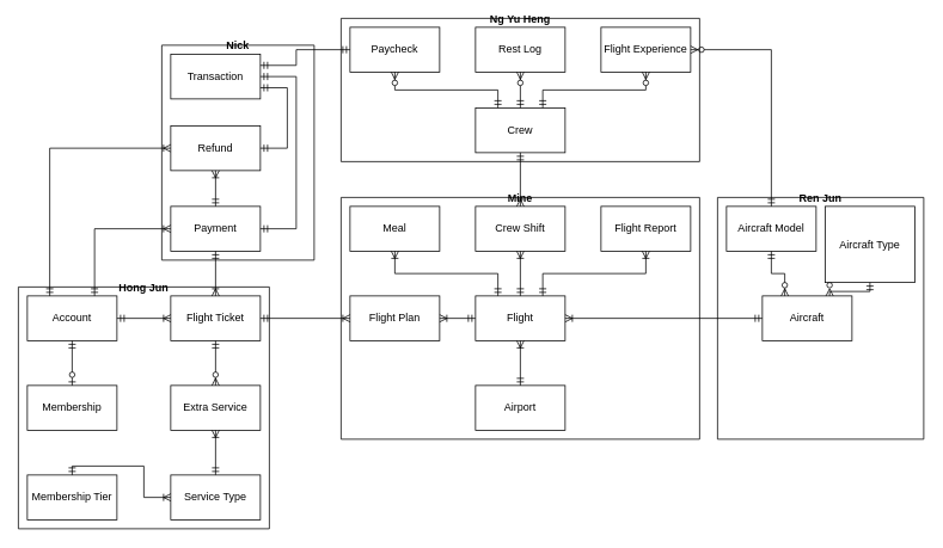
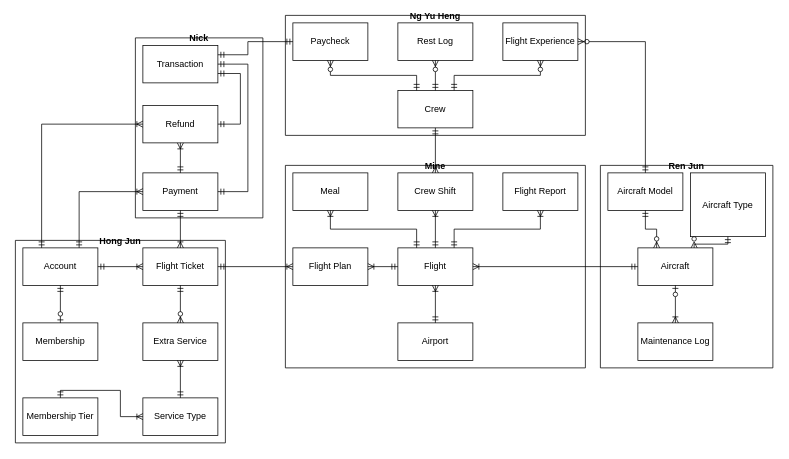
  <mxCell id="0" />
  <mxCell id="1" parent="0" />
  <mxCell id="2" value="Aircraft" style="html=1;dashed=0;whiteSpace=wrap;" parent="1" vertex="1"><mxGeometry x="850" y="330" width="100" height="50" as="geometry" /></mxCell>
  <mxCell id="3" value="Account" style="html=1;dashed=0;whiteSpace=wrap;" parent="1" vertex="1"><mxGeometry x="30" y="330" width="100" height="50" as="geometry" /></mxCell>
  <mxCell id="4" value="Crew" style="html=1;dashed=0;whiteSpace=wrap;" parent="1" vertex="1"><mxGeometry x="530" y="120" width="100" height="50" as="geometry" /></mxCell>
  <mxCell id="5" value="Paycheck" style="html=1;dashed=0;whiteSpace=wrap;" parent="1" vertex="1"><mxGeometry x="390" y="30" width="100" height="50" as="geometry" /></mxCell>
+ <mxCell id="6" value="Maintenance Log" style="html=1;dashed=0;whiteSpace=wrap;" parent="1" vertex="1"><mxGeometry x="850" y="430" width="100" height="50" as="geometry" /></mxCell>
  <mxCell id="7" value="Flight" style="html=1;dashed=0;whiteSpace=wrap;" parent="1" vertex="1"><mxGeometry x="530" y="330" width="100" height="50" as="geometry" /></mxCell>
+ <mxCell id="8" value="" style="edgeStyle=orthogonalEdgeStyle;fontSize=12;html=1;endArrow=ERoneToMany;startArrow=ERzeroToOne;rounded=0;entryX=0.5;entryY=0;entryDx=0;entryDy=0;exitX=0.5;exitY=1;exitDx=0;exitDy=0;" parent="1" source="2" target="6" edge="1"><mxGeometry width="100" height="100" relative="1" as="geometry"><mxPoint x="740" y="400" as="sourcePoint" /><mxPoint x="880" y="430" as="targetPoint" /></mxGeometry></mxCell>
  <mxCell id="9" value="Airport" style="html=1;dashed=0;whiteSpace=wrap;" parent="1" vertex="1"><mxGeometry x="530" y="430" width="100" height="50" as="geometry" /></mxCell>
  <mxCell id="10" value="" style="edgeStyle=orthogonalEdgeStyle;fontSize=12;html=1;endArrow=ERoneToMany;startArrow=ERmandOne;rounded=0;entryX=0.5;entryY=1;entryDx=0;entryDy=0;exitX=0.5;exitY=0;exitDx=0;exitDy=0;" parent="1" source="9" target="7" edge="1"><mxGeometry width="100" height="100" relative="1" as="geometry"><mxPoint x="650" y="400" as="sourcePoint" /><mxPoint y="300" as="targetPoint" x="750" /></mxGeometry></mxCell>
  <mxCell id="11" value="" style="edgeStyle=orthogonalEdgeStyle;fontSize=12;html=1;endArrow=ERoneToMany;startArrow=ERmandOne;rounded=0;entryX=1;entryY=0.5;entryDx=0;entryDy=0;exitX=0;exitY=0.5;exitDx=0;exitDy=0;" parent="1" source="2" target="7" edge="1"><mxGeometry width="100" height="100" relative="1" as="geometry"><mxPoint x="650" y="400" as="sourcePoint" /><mxPoint y="300" as="targetPoint" x="750" /></mxGeometry></mxCell>
  <mxCell id="12" value="Flight Ticket" style="html=1;dashed=0;whiteSpace=wrap;" parent="1" vertex="1"><mxGeometry x="190" y="330" width="100" height="50" as="geometry" /></mxCell>
  <mxCell id="13" value="" style="edgeStyle=orthogonalEdgeStyle;fontSize=12;html=1;endArrow=ERoneToMany;startArrow=ERmandOne;rounded=0;entryX=0;entryY=0.5;entryDx=0;entryDy=0;exitX=1;exitY=0.5;exitDx=0;exitDy=0;" parent="1" source="3" target="12" edge="1"><mxGeometry width="100" height="100" relative="1" as="geometry"><mxPoint x="540" y="375" as="sourcePoint" /><mxPoint x="470" y="375" as="targetPoint" /></mxGeometry></mxCell>
  <mxCell id="14" value="Crew Shift" style="html=1;dashed=0;whiteSpace=wrap;" parent="1" vertex="1"><mxGeometry x="530" y="230" width="100" height="50" as="geometry" /></mxCell>
  <mxCell id="15" value="" style="edgeStyle=orthogonalEdgeStyle;fontSize=12;html=1;endArrow=ERoneToMany;startArrow=ERmandOne;rounded=0;entryX=0.5;entryY=1;entryDx=0;entryDy=0;exitX=0.5;exitY=0;exitDx=0;exitDy=0;" parent="1" source="7" target="14" edge="1"><mxGeometry width="100" height="100" relative="1" as="geometry"><mxPoint x="540" y="365" as="sourcePoint" /><mxPoint x="480" y="365" as="targetPoint" /></mxGeometry></mxCell>
  <mxCell id="16" value="" style="edgeStyle=orthogonalEdgeStyle;fontSize=12;html=1;endArrow=ERoneToMany;startArrow=ERmandOne;rounded=0;entryX=0.5;entryY=0;entryDx=0;entryDy=0;exitX=0.5;exitY=1;exitDx=0;exitDy=0;" parent="1" source="4" target="14" edge="1"><mxGeometry width="100" height="100" relative="1" as="geometry"><mxPoint x="550" y="365" as="sourcePoint" /><mxPoint x="490" y="365" as="targetPoint" /></mxGeometry></mxCell>
  <mxCell id="17" value="Payment" style="html=1;dashed=0;whiteSpace=wrap;" parent="1" vertex="1"><mxGeometry x="190" y="230" width="100" height="50" as="geometry" /></mxCell>
  <mxCell id="18" value="" style="edgeStyle=orthogonalEdgeStyle;fontSize=12;html=1;endArrow=ERoneToMany;startArrow=ERmandOne;rounded=0;entryX=0;entryY=0.5;entryDx=0;entryDy=0;exitX=0.75;exitY=0;exitDx=0;exitDy=0;" parent="1" source="3" target="17" edge="1"><mxGeometry width="100" height="100" relative="1" as="geometry"><mxPoint x="390" y="395" as="sourcePoint" /><mxPoint x="330" y="395" as="targetPoint" /></mxGeometry></mxCell>
  <mxCell id="19" value="" style="edgeStyle=orthogonalEdgeStyle;fontSize=12;html=1;endArrow=ERoneToMany;startArrow=ERmandOne;rounded=0;exitX=0.5;exitY=1;exitDx=0;exitDy=0;entryX=0.5;entryY=0;entryDx=0;entryDy=0;" parent="1" source="17" target="12" edge="1"><mxGeometry width="100" height="100" relative="1" as="geometry"><mxPoint x="400" y="405" as="sourcePoint" /><mxPoint x="380" y="310" as="targetPoint" /></mxGeometry></mxCell>
  <mxCell id="20" value="Refund" style="html=1;dashed=0;whiteSpace=wrap;" parent="1" vertex="1"><mxGeometry x="190" y="140" width="100" height="50" as="geometry" /></mxCell>
  <mxCell id="21" value="" style="edgeStyle=orthogonalEdgeStyle;fontSize=12;html=1;endArrow=ERoneToMany;startArrow=ERmandOne;rounded=0;entryX=0;entryY=0.5;entryDx=0;entryDy=0;exitX=0.25;exitY=0;exitDx=0;exitDy=0;" parent="1" source="3" target="20" edge="1"><mxGeometry width="100" height="100" relative="1" as="geometry"><mxPoint x="410" y="415" as="sourcePoint" /><mxPoint x="350" y="415" as="targetPoint" /></mxGeometry></mxCell>
  <mxCell id="22" value="" style="edgeStyle=orthogonalEdgeStyle;fontSize=12;html=1;endArrow=ERoneToMany;startArrow=ERmandOne;rounded=0;entryX=0.5;entryY=1;entryDx=0;entryDy=0;exitX=0.5;exitY=0;exitDx=0;exitDy=0;" parent="1" source="17" target="20" edge="1"><mxGeometry width="100" height="100" relative="1" as="geometry"><mxPoint x="420" y="425" as="sourcePoint" /><mxPoint x="360" y="425" as="targetPoint" /></mxGeometry></mxCell>
  <mxCell id="23" value="Flight Plan" style="html=1;dashed=0;whiteSpace=wrap;" parent="1" vertex="1"><mxGeometry x="390" y="330" width="100" height="50" as="geometry" /></mxCell>
  <mxCell id="24" value="" style="edgeStyle=orthogonalEdgeStyle;fontSize=12;html=1;endArrow=ERoneToMany;startArrow=ERmandOne;rounded=0;entryX=1;entryY=0.5;entryDx=0;entryDy=0;exitX=0;exitY=0.5;exitDx=0;exitDy=0;" parent="1" source="7" target="23" edge="1"><mxGeometry width="100" height="100" relative="1" as="geometry"><mxPoint x="590" y="340" as="sourcePoint" /><mxPoint x="590" y="290" as="targetPoint" /></mxGeometry></mxCell>
  <mxCell id="25" value="" style="edgeStyle=orthogonalEdgeStyle;fontSize=12;html=1;endArrow=ERoneToMany;startArrow=ERmandOne;rounded=0;entryX=0;entryY=0.5;entryDx=0;entryDy=0;exitX=1;exitY=0.5;exitDx=0;exitDy=0;" parent="1" source="12" target="23" edge="1"><mxGeometry width="100" height="100" relative="1" as="geometry"><mxPoint x="600" y="350" as="sourcePoint" /><mxPoint x="600" y="300" as="targetPoint" /></mxGeometry></mxCell>
  <mxCell id="26" value="" style="edgeStyle=orthogonalEdgeStyle;fontSize=12;html=1;endArrow=ERzeroToMany;startArrow=ERmandOne;rounded=0;entryX=0.5;entryY=1;entryDx=0;entryDy=0;exitX=0.25;exitY=0;exitDx=0;exitDy=0;" parent="1" source="4" target="5" edge="1"><mxGeometry width="100" height="100" relative="1" as="geometry"><mxPoint x="670" y="280" as="sourcePoint" /><mxPoint x="770" y="180" as="targetPoint" /></mxGeometry></mxCell>
  <mxCell id="27" value="Aircraft Type" style="html=1;dashed=0;whiteSpace=wrap;" parent="1" vertex="1"><mxGeometry x="920" y="230" width="100" height="85" as="geometry" /></mxCell>
  <mxCell id="28" value="Membership" style="html=1;dashed=0;whiteSpace=wrap;" parent="1" vertex="1"><mxGeometry x="30" y="430" width="100" height="50" as="geometry" /></mxCell>
  <mxCell id="29" value="Meal" style="html=1;dashed=0;whiteSpace=wrap;" parent="1" vertex="1"><mxGeometry x="390" y="230" width="100" height="50" as="geometry" /></mxCell>
  <mxCell id="30" value="" style="edgeStyle=orthogonalEdgeStyle;fontSize=12;html=1;endArrow=ERoneToMany;startArrow=ERmandOne;rounded=0;entryX=0.5;entryY=1;entryDx=0;entryDy=0;exitX=0.25;exitY=0;exitDx=0;exitDy=0;" parent="1" source="7" target="29" edge="1"><mxGeometry width="100" height="100" relative="1" as="geometry"><mxPoint x="615" y="340" as="sourcePoint" /><mxPoint x="690" y="280" as="targetPoint" /></mxGeometry></mxCell>
  <mxCell id="31" value="Membership Tier" style="html=1;dashed=0;whiteSpace=wrap;" parent="1" vertex="1"><mxGeometry x="30" y="530" width="100" height="50" as="geometry" /></mxCell>
  <mxCell id="32" value="Rest Log" style="html=1;dashed=0;whiteSpace=wrap;" parent="1" vertex="1"><mxGeometry x="530" y="30" width="100" height="50" as="geometry" /></mxCell>
  <mxCell id="33" value="Flight Report" style="html=1;dashed=0;whiteSpace=wrap;" parent="1" vertex="1"><mxGeometry x="670" y="230" width="100" height="50" as="geometry" /></mxCell>
  <mxCell id="34" value="" style="edgeStyle=orthogonalEdgeStyle;fontSize=12;html=1;endArrow=ERoneToMany;startArrow=ERmandOne;rounded=0;entryX=0.5;entryY=1;entryDx=0;entryDy=0;exitX=0.75;exitY=0;exitDx=0;exitDy=0;" parent="1" source="7" target="33" edge="1"><mxGeometry width="100" height="100" relative="1" as="geometry"><mxPoint x="600" y="350" as="sourcePoint" /><mxPoint x="630" y="290" as="targetPoint" /></mxGeometry></mxCell>
  <mxCell id="35" value="Extra Service" style="html=1;dashed=0;whiteSpace=wrap;" parent="1" vertex="1"><mxGeometry x="190" y="430" width="100" height="50" as="geometry" /></mxCell>
  <mxCell id="36" value="Flight Experience" style="html=1;dashed=0;whiteSpace=wrap;" parent="1" vertex="1"><mxGeometry x="670" y="30" width="100" height="50" as="geometry" /></mxCell>
  <mxCell id="37" value="Aircraft Model" style="html=1;dashed=0;whiteSpace=wrap;" parent="1" vertex="1"><mxGeometry x="810" y="230" width="100" height="50" as="geometry" /></mxCell>
  <mxCell id="38" value="" style="edgeStyle=orthogonalEdgeStyle;fontSize=12;html=1;endArrow=ERzeroToMany;startArrow=ERmandOne;rounded=0;entryX=0.5;entryY=1;entryDx=0;entryDy=0;exitX=0.5;exitY=0;exitDx=0;exitDy=0;" parent="1" source="4" target="32" edge="1"><mxGeometry width="100" height="100" relative="1" as="geometry"><mxPoint x="500" y="145" as="sourcePoint" /><mxPoint x="470" y="145" as="targetPoint" /></mxGeometry></mxCell>
  <mxCell id="39" value="" style="edgeStyle=orthogonalEdgeStyle;fontSize=12;html=1;endArrow=ERzeroToMany;startArrow=ERmandOne;rounded=0;entryX=0.5;entryY=1;entryDx=0;entryDy=0;exitX=0.75;exitY=0;exitDx=0;exitDy=0;" parent="1" source="4" target="36" edge="1"><mxGeometry width="100" height="100" relative="1" as="geometry"><mxPoint x="510" y="165" as="sourcePoint" /><mxPoint x="480" y="165" as="targetPoint" /></mxGeometry></mxCell>
  <mxCell id="40" value="" style="edgeStyle=orthogonalEdgeStyle;fontSize=12;html=1;endArrow=ERzeroToMany;startArrow=ERmandOne;rounded=0;entryX=1;entryY=0.5;entryDx=0;entryDy=0;exitX=0.5;exitY=0;exitDx=0;exitDy=0;" parent="1" source="37" target="36" edge="1"><mxGeometry width="100" height="100" relative="1" as="geometry"><mxPoint x="640" y="155" as="sourcePoint" /><mxPoint x="760" y="155" as="targetPoint" /></mxGeometry></mxCell>
  <mxCell id="41" value="" style="edgeStyle=orthogonalEdgeStyle;fontSize=12;html=1;endArrow=ERzeroToMany;startArrow=ERmandOne;rounded=0;entryX=0.75;entryY=0;entryDx=0;entryDy=0;exitX=0.5;exitY=1;exitDx=0;exitDy=0;" parent="1" source="27" target="2" edge="1"><mxGeometry width="100" height="100" relative="1" as="geometry"><mxPoint x="680" y="165" as="sourcePoint" /><mxPoint x="800" y="165" as="targetPoint" /></mxGeometry></mxCell>
  <mxCell id="42" value="" style="edgeStyle=orthogonalEdgeStyle;fontSize=12;html=1;endArrow=ERzeroToMany;startArrow=ERmandOne;rounded=0;entryX=0.25;entryY=0;entryDx=0;entryDy=0;exitX=0.5;exitY=1;exitDx=0;exitDy=0;" parent="1" source="37" target="2" edge="1"><mxGeometry width="100" height="100" relative="1" as="geometry"><mxPoint x="690" y="175" as="sourcePoint" /><mxPoint x="810" y="175" as="targetPoint" /></mxGeometry></mxCell>
  <mxCell id="43" value="" style="edgeStyle=orthogonalEdgeStyle;fontSize=12;html=1;endArrow=ERzeroToMany;startArrow=ERmandOne;rounded=0;entryX=0.5;entryY=0;entryDx=0;entryDy=0;exitX=0.5;exitY=1;exitDx=0;exitDy=0;" parent="1" source="12" target="35" edge="1"><mxGeometry width="100" height="100" relative="1" as="geometry"><mxPoint x="650" y="185" as="sourcePoint" /><mxPoint x="770" y="185" as="targetPoint" /></mxGeometry></mxCell>
  <mxCell id="44" value="Service Type" style="html=1;dashed=0;whiteSpace=wrap;" parent="1" vertex="1"><mxGeometry x="190" y="530" width="100" height="50" as="geometry" /></mxCell>
  <mxCell id="45" value="" style="edgeStyle=orthogonalEdgeStyle;fontSize=12;html=1;endArrow=ERoneToMany;startArrow=ERmandOne;rounded=0;entryX=0.5;entryY=1;entryDx=0;entryDy=0;exitX=0.5;exitY=0;exitDx=0;exitDy=0;" parent="1" source="44" target="35" edge="1"><mxGeometry width="100" height="100" relative="1" as="geometry"><mxPoint x="545" y="340" as="sourcePoint" /><mxPoint x="460" y="280" as="targetPoint" /></mxGeometry></mxCell>
  <mxCell id="46" value="" style="edgeStyle=orthogonalEdgeStyle;fontSize=12;html=1;endArrow=ERzeroToOne;startArrow=ERmandOne;rounded=0;exitX=0.5;exitY=1;exitDx=0;exitDy=0;entryX=0.5;entryY=0;entryDx=0;entryDy=0;" parent="1" source="3" target="28" edge="1"><mxGeometry width="100" height="100" relative="1" as="geometry"><mxPoint x="290" y="480" as="sourcePoint" /><mxPoint x="160" y="410" as="targetPoint" /><Array as="points" /></mxGeometry></mxCell>
  <mxCell id="47" value="" style="edgeStyle=orthogonalEdgeStyle;fontSize=12;html=1;endArrow=ERoneToMany;startArrow=ERmandOne;rounded=0;exitX=0.5;exitY=0;exitDx=0;exitDy=0;" parent="1" source="31" target="44" edge="1"><mxGeometry width="100" height="100" relative="1" as="geometry"><mxPoint x="300" y="365" as="sourcePoint" /><mxPoint x="360" y="365" as="targetPoint" /></mxGeometry></mxCell>
  <mxCell id="48" value="Transaction" style="html=1;dashed=0;whiteSpace=wrap;" parent="1" vertex="1"><mxGeometry x="190" y="60" width="100" height="50" as="geometry" /></mxCell>
  <mxCell id="49" value="" style="edgeStyle=orthogonalEdgeStyle;fontSize=12;html=1;endArrow=ERmandOne;startArrow=ERmandOne;rounded=0;entryX=1;entryY=0.5;entryDx=0;entryDy=0;exitX=1;exitY=0.5;exitDx=0;exitDy=0;" edge="1" parent="1" source="17" target="48"><mxGeometry width="100" height="100" relative="1" as="geometry"><mxPoint x="460" y="350" as="sourcePoint" /><mxPoint x="560" y="250" as="targetPoint" /><Array as="points"><mxPoint x="330" y="255" /><mxPoint x="330" y="85" /></Array></mxGeometry></mxCell>
  <mxCell id="50" value="" style="edgeStyle=orthogonalEdgeStyle;fontSize=12;html=1;endArrow=ERmandOne;startArrow=ERmandOne;rounded=0;entryX=1;entryY=0.75;entryDx=0;entryDy=0;exitX=1;exitY=0.5;exitDx=0;exitDy=0;" edge="1" parent="1" source="20" target="48"><mxGeometry width="100" height="100" relative="1" as="geometry"><mxPoint x="300" y="265" as="sourcePoint" /><mxPoint x="300" y="95" as="targetPoint" /><Array as="points"><mxPoint x="320" y="165" /><mxPoint x="320" y="98" /></Array></mxGeometry></mxCell>
  <mxCell id="51" value="" style="edgeStyle=orthogonalEdgeStyle;fontSize=12;html=1;endArrow=ERmandOne;startArrow=ERmandOne;rounded=0;entryX=1;entryY=0.25;entryDx=0;entryDy=0;" edge="1" parent="1" source="5" target="48"><mxGeometry width="100" height="100" relative="1" as="geometry"><mxPoint x="310" y="275" as="sourcePoint" /><mxPoint x="310" y="105" as="targetPoint" /><Array as="points"><mxPoint x="330" y="55" /><mxPoint x="330" y="73" /></Array></mxGeometry></mxCell>
  <mxCell id="52" value="Ren Jun" style="swimlane;startSize=0;" vertex="1" parent="1"><mxGeometry x="800" y="220" width="230" height="270" as="geometry" /></mxCell>
  <mxCell id="53" value="Mine" style="swimlane;startSize=0;" vertex="1" parent="1"><mxGeometry x="380" y="220" width="400" height="270" as="geometry" /></mxCell>
  <mxCell id="54" value="Hong Jun" style="swimlane;startSize=0;" vertex="1" parent="1"><mxGeometry x="20" y="320" width="280" height="270" as="geometry" /></mxCell>
  <mxCell id="55" value="Nick" style="swimlane;startSize=0;" vertex="1" parent="1"><mxGeometry x="180" y="50" width="170" height="240" as="geometry" /></mxCell>
  <mxCell id="56" value="Ng Yu Heng" style="swimlane;startSize=0;" vertex="1" parent="1"><mxGeometry x="380" y="20" width="400" height="160" as="geometry" /></mxCell>
